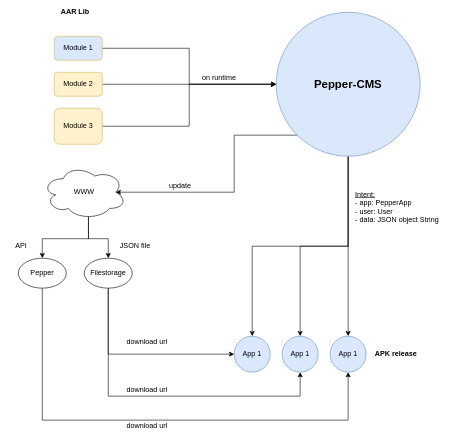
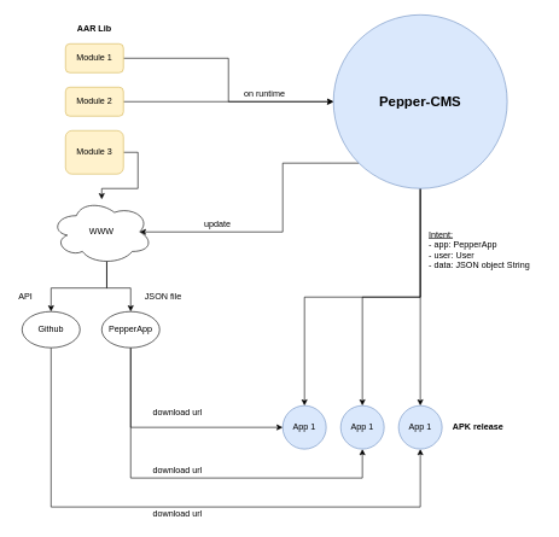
  <mxCell id="0" />
  <mxCell id="1" parent="0" />
  <mxCell id="2" style="edgeStyle=orthogonalEdgeStyle;rounded=0;orthogonalLoop=1;jettySize=auto;html=1;exitX=1;exitY=0.5;exitDx=0;exitDy=0;" edge="1" parent="1" source="3" target="12"><mxGeometry relative="1" as="geometry" /></mxCell>
- <mxCell id="3" value="Module 1" style="rounded=1;whiteSpace=wrap;html=1;fillColor=#dae8fc;strokeColor=#d6b656;" vertex="1" parent="1"><mxGeometry x="90" y="60" width="80" height="40" as="geometry" /></mxCell>
+ <mxCell id="3" value="Module 1" style="rounded=1;whiteSpace=wrap;html=1;fillColor=#fff2cc;strokeColor=#d6b656;" vertex="1" parent="1"><mxGeometry x="90" y="60" width="80" height="40" as="geometry" /></mxCell>
  <mxCell id="4" style="edgeStyle=orthogonalEdgeStyle;rounded=0;orthogonalLoop=1;jettySize=auto;html=1;exitX=1;exitY=0.5;exitDx=0;exitDy=0;" edge="1" parent="1" source="5"><mxGeometry relative="1" as="geometry"><mxPoint x="460" y="140" as="targetPoint" /></mxGeometry></mxCell>
  <mxCell id="5" value="Module 2" style="rounded=1;whiteSpace=wrap;html=1;fillColor=#fff2cc;strokeColor=#d6b656;" vertex="1" parent="1"><mxGeometry x="90" y="120" width="80" height="40" as="geometry" /></mxCell>
- <mxCell id="6" style="edgeStyle=orthogonalEdgeStyle;rounded=0;orthogonalLoop=1;jettySize=auto;html=1;exitX=1;exitY=0.5;exitDx=0;exitDy=0;entryX=0;entryY=0.5;entryDx=0;entryDy=0;" edge="1" parent="1" source="7" target="12"><mxGeometry relative="1" as="geometry" /></mxCell>
+ <mxCell id="6" style="edgeStyle=orthogonalEdgeStyle;rounded=0;orthogonalLoop=1;jettySize=auto;html=1;exitX=1;exitY=0.5;exitDx=0;exitDy=0;" edge="1" parent="1" source="7" target="16"><mxGeometry relative="1" as="geometry" /></mxCell>
  <mxCell id="7" value="Module 3" style="rounded=1;whiteSpace=wrap;html=1;fillColor=#fff2cc;strokeColor=#d6b656;" vertex="1" parent="1"><mxGeometry x="90" y="180" width="80" height="60" as="geometry" /></mxCell>
  <mxCell id="8" style="edgeStyle=orthogonalEdgeStyle;rounded=0;orthogonalLoop=1;jettySize=auto;html=1;exitX=0;exitY=1;exitDx=0;exitDy=0;entryX=0.875;entryY=0.5;entryDx=0;entryDy=0;entryPerimeter=0;" edge="1" parent="1" source="12" target="16"><mxGeometry relative="1" as="geometry"><Array as="points"><mxPoint x="390" y="225" /><mxPoint x="390" y="320" /></Array></mxGeometry></mxCell>
  <mxCell id="9" style="edgeStyle=orthogonalEdgeStyle;rounded=0;orthogonalLoop=1;jettySize=auto;html=1;exitX=0.5;exitY=1;exitDx=0;exitDy=0;entryX=0.5;entryY=0;entryDx=0;entryDy=0;" edge="1" parent="1" source="12" target="31"><mxGeometry relative="1" as="geometry"><mxPoint x="420" y="550" as="targetPoint" /></mxGeometry></mxCell>
  <mxCell id="10" style="edgeStyle=orthogonalEdgeStyle;rounded=0;orthogonalLoop=1;jettySize=auto;html=1;exitX=0.5;exitY=1;exitDx=0;exitDy=0;entryX=0.5;entryY=0;entryDx=0;entryDy=0;" edge="1" parent="1" source="12" target="32"><mxGeometry relative="1" as="geometry"><mxPoint x="545" y="560" as="targetPoint" /></mxGeometry></mxCell>
  <mxCell id="11" style="edgeStyle=orthogonalEdgeStyle;rounded=0;orthogonalLoop=1;jettySize=auto;html=1;exitX=0.5;exitY=1;exitDx=0;exitDy=0;entryX=0.5;entryY=0;entryDx=0;entryDy=0;" edge="1" parent="1" source="12" target="33"><mxGeometry relative="1" as="geometry"><mxPoint x="665" y="560" as="targetPoint" /></mxGeometry></mxCell>
  <mxCell id="12" value="&lt;b&gt;&lt;font style=&quot;font-size: 19px&quot;&gt;Pepper-CMS&lt;/font&gt;&lt;/b&gt;" style="ellipse;whiteSpace=wrap;html=1;aspect=fixed;fillColor=#dae8fc;strokeColor=#6c8ebf;" vertex="1" parent="1"><mxGeometry x="460" y="20" width="240" height="240" as="geometry" /></mxCell>
  <mxCell id="13" value="on runtime" style="text;html=1;strokeColor=none;fillColor=none;align=center;verticalAlign=middle;whiteSpace=wrap;rounded=0;" vertex="1" parent="1"><mxGeometry x="330" y="120" width="70" height="20" as="geometry" /></mxCell>
  <mxCell id="14" style="edgeStyle=orthogonalEdgeStyle;rounded=0;orthogonalLoop=1;jettySize=auto;html=1;exitX=0.55;exitY=0.95;exitDx=0;exitDy=0;exitPerimeter=0;entryX=0.5;entryY=0;entryDx=0;entryDy=0;" edge="1" parent="1" source="16" target="21"><mxGeometry relative="1" as="geometry" /></mxCell>
  <mxCell id="15" style="edgeStyle=orthogonalEdgeStyle;rounded=0;orthogonalLoop=1;jettySize=auto;html=1;exitX=0.55;exitY=0.95;exitDx=0;exitDy=0;exitPerimeter=0;entryX=0.5;entryY=0;entryDx=0;entryDy=0;" edge="1" parent="1" source="16" target="18"><mxGeometry relative="1" as="geometry" /></mxCell>
  <mxCell id="16" value="WWW" style="ellipse;shape=cloud;whiteSpace=wrap;html=1;" vertex="1" parent="1"><mxGeometry x="70" y="275" width="140" height="90" as="geometry" /></mxCell>
  <mxCell id="17" style="edgeStyle=orthogonalEdgeStyle;rounded=0;orthogonalLoop=1;jettySize=auto;html=1;exitX=0.5;exitY=1;exitDx=0;exitDy=0;entryX=0.5;entryY=1;entryDx=0;entryDy=0;" edge="1" parent="1" source="18" target="33"><mxGeometry relative="1" as="geometry"><mxPoint x="665" y="600" as="targetPoint" /><Array as="points"><mxPoint x="70" y="700" /><mxPoint x="580" y="700" /></Array></mxGeometry></mxCell>
- <mxCell id="18" value="Pepper" style="ellipse;whiteSpace=wrap;html=1;" vertex="1" parent="1"><mxGeometry x="30" y="430" width="80" height="50" as="geometry" /></mxCell>
+ <mxCell id="18" value="Github" style="ellipse;whiteSpace=wrap;html=1;" vertex="1" parent="1"><mxGeometry x="30" y="430" width="80" height="50" as="geometry" /></mxCell>
  <mxCell id="19" style="edgeStyle=orthogonalEdgeStyle;rounded=0;orthogonalLoop=1;jettySize=auto;html=1;exitX=0.5;exitY=1;exitDx=0;exitDy=0;entryX=0;entryY=0.5;entryDx=0;entryDy=0;" edge="1" parent="1" source="21" target="31"><mxGeometry relative="1" as="geometry"><mxPoint x="380" y="580" as="targetPoint" /></mxGeometry></mxCell>
  <mxCell id="20" style="edgeStyle=orthogonalEdgeStyle;rounded=0;orthogonalLoop=1;jettySize=auto;html=1;exitX=0.5;exitY=1;exitDx=0;exitDy=0;entryX=0.5;entryY=1;entryDx=0;entryDy=0;" edge="1" parent="1" source="21" target="32"><mxGeometry relative="1" as="geometry"><mxPoint x="545" y="600" as="targetPoint" /><Array as="points"><mxPoint x="180" y="660" /><mxPoint x="500" y="660" /></Array></mxGeometry></mxCell>
- <mxCell id="21" value="Filestorage" style="ellipse;whiteSpace=wrap;html=1;" vertex="1" parent="1"><mxGeometry x="140" y="430" width="80" height="50" as="geometry" /></mxCell>
+ <mxCell id="21" value="PepperApp" style="ellipse;whiteSpace=wrap;html=1;" vertex="1" parent="1"><mxGeometry x="140" y="430" width="80" height="50" as="geometry" /></mxCell>
  <mxCell id="22" value="update" style="text;html=1;strokeColor=none;fillColor=none;align=center;verticalAlign=middle;whiteSpace=wrap;rounded=0;" vertex="1" parent="1"><mxGeometry x="280" y="300" width="40" height="20" as="geometry" /></mxCell>
- <mxCell id="23" value="&lt;b&gt;AAR Lib&lt;/b&gt;" style="text;html=1;strokeColor=none;fillColor=none;align=center;verticalAlign=middle;whiteSpace=wrap;rounded=0;" vertex="1" parent="1"><mxGeometry x="85" y="10" width="80" height="20" as="geometry" /></mxCell>
+ <mxCell id="23" value="&lt;b&gt;AAR Lib&lt;/b&gt;" style="text;html=1;strokeColor=none;fillColor=none;align=center;verticalAlign=middle;whiteSpace=wrap;rounded=0;" vertex="1" parent="1"><mxGeometry x="90" y="30" width="80" height="20" as="geometry" /></mxCell>
  <mxCell id="24" value="&lt;b&gt;APK release&lt;/b&gt;" style="text;html=1;strokeColor=none;fillColor=none;align=center;verticalAlign=middle;whiteSpace=wrap;rounded=0;" vertex="1" parent="1"><mxGeometry x="620" y="580" width="80" height="20" as="geometry" /></mxCell>
  <mxCell id="25" value="&lt;u&gt;Intent:&lt;/u&gt;&lt;br&gt;&lt;div&gt;&lt;span&gt;- app: PepperApp&lt;/span&gt;&lt;/div&gt;&lt;div&gt;&lt;span&gt;- user: User&lt;/span&gt;&lt;/div&gt;&lt;div&gt;&lt;span&gt;- data: JSON object String&lt;/span&gt;&lt;/div&gt;" style="text;html=1;strokeColor=none;fillColor=none;align=left;verticalAlign=middle;whiteSpace=wrap;rounded=0;labelPosition=center;verticalLabelPosition=middle;" vertex="1" parent="1"><mxGeometry x="590" y="290" width="160" height="110" as="geometry" /></mxCell>
  <mxCell id="26" value="JSON file" style="text;html=1;strokeColor=none;fillColor=none;align=center;verticalAlign=middle;whiteSpace=wrap;rounded=0;" vertex="1" parent="1"><mxGeometry x="190" y="400" width="70" height="20" as="geometry" /></mxCell>
  <mxCell id="27" value="API" style="text;html=1;strokeColor=none;fillColor=none;align=center;verticalAlign=middle;whiteSpace=wrap;rounded=0;" vertex="1" parent="1"><mxGeometry x="20" y="400" width="30" height="20" as="geometry" /></mxCell>
  <mxCell id="28" value="download url" style="text;html=1;strokeColor=none;fillColor=none;align=center;verticalAlign=middle;whiteSpace=wrap;rounded=0;" vertex="1" parent="1"><mxGeometry x="200" y="560" width="90" height="20" as="geometry" /></mxCell>
  <mxCell id="29" value="download url" style="text;html=1;strokeColor=none;fillColor=none;align=center;verticalAlign=middle;whiteSpace=wrap;rounded=0;" vertex="1" parent="1"><mxGeometry x="200" y="640" width="90" height="20" as="geometry" /></mxCell>
  <mxCell id="30" value="download url" style="text;html=1;strokeColor=none;fillColor=none;align=center;verticalAlign=middle;whiteSpace=wrap;rounded=0;" vertex="1" parent="1"><mxGeometry x="200" y="700" width="90" height="20" as="geometry" /></mxCell>
  <mxCell id="31" value="App 1" style="ellipse;whiteSpace=wrap;html=1;aspect=fixed;fillColor=#dae8fc;strokeColor=#6c8ebf;" vertex="1" parent="1"><mxGeometry x="390" y="560" width="60" height="60" as="geometry" /></mxCell>
  <mxCell id="32" value="App 1" style="ellipse;whiteSpace=wrap;html=1;aspect=fixed;fillColor=#dae8fc;strokeColor=#6c8ebf;" vertex="1" parent="1"><mxGeometry x="470" y="560" width="60" height="60" as="geometry" /></mxCell>
  <mxCell id="33" value="App 1" style="ellipse;whiteSpace=wrap;html=1;aspect=fixed;fillColor=#dae8fc;strokeColor=#6c8ebf;" vertex="1" parent="1"><mxGeometry x="550" y="560" width="60" height="60" as="geometry" /></mxCell>
